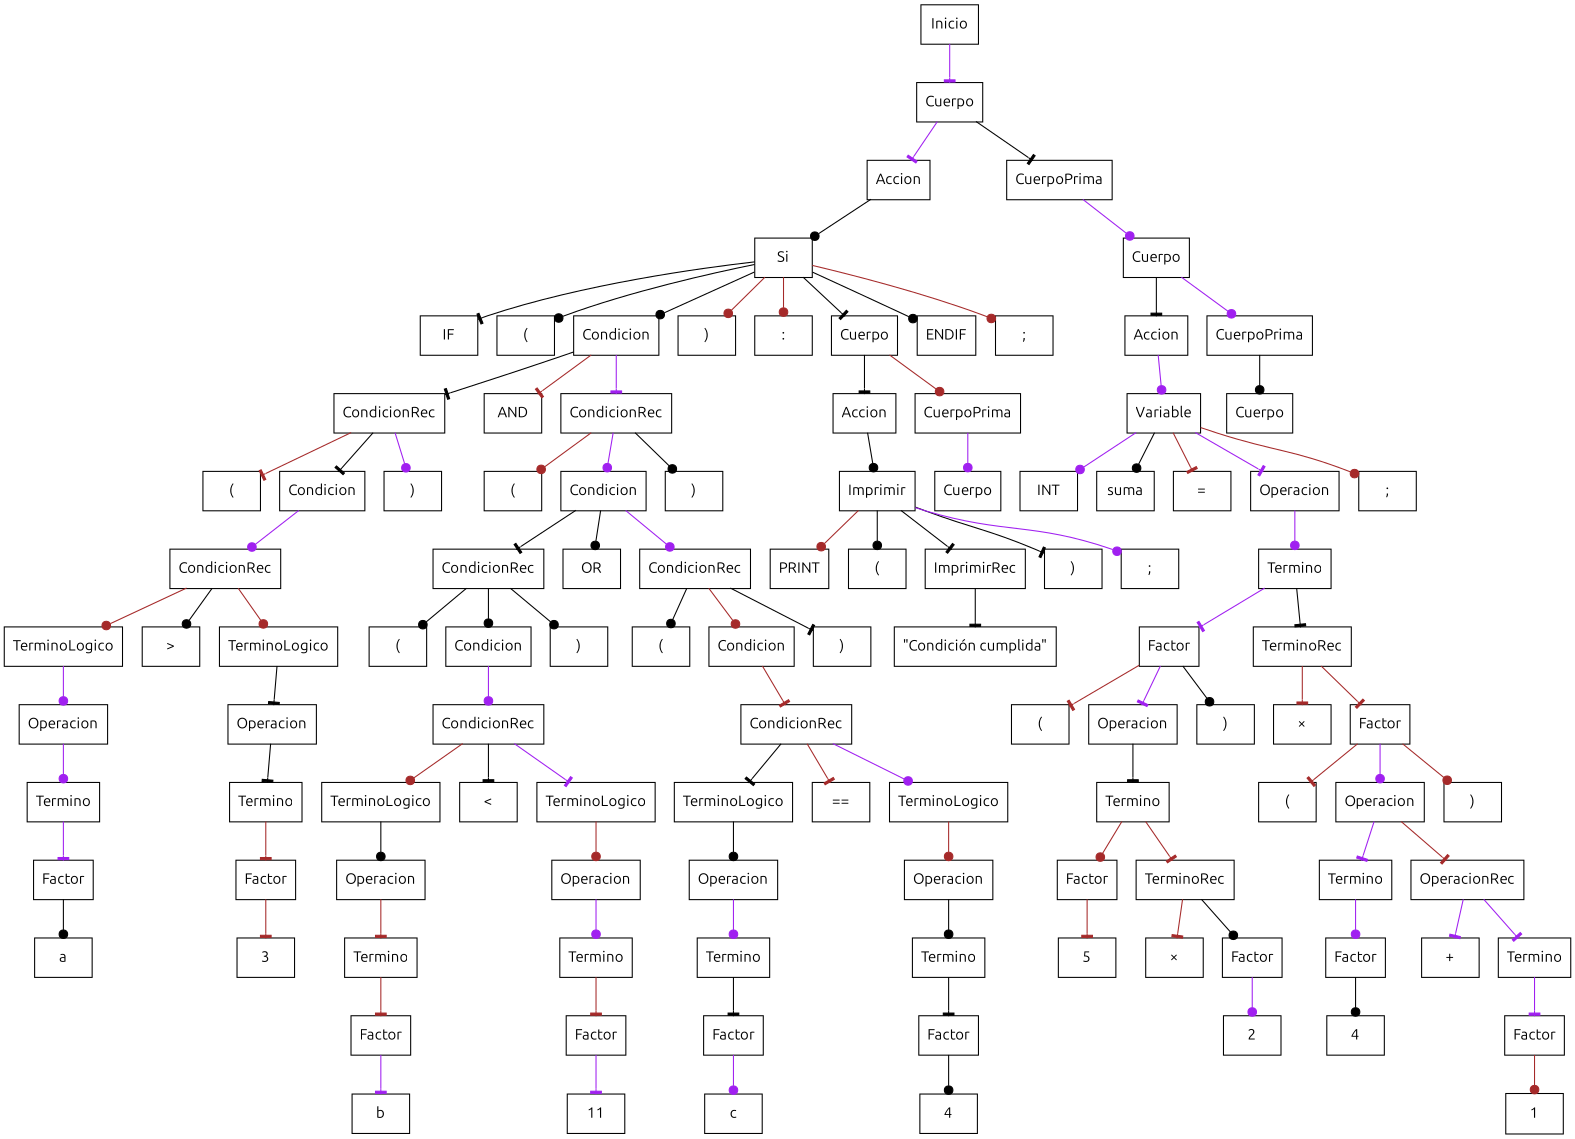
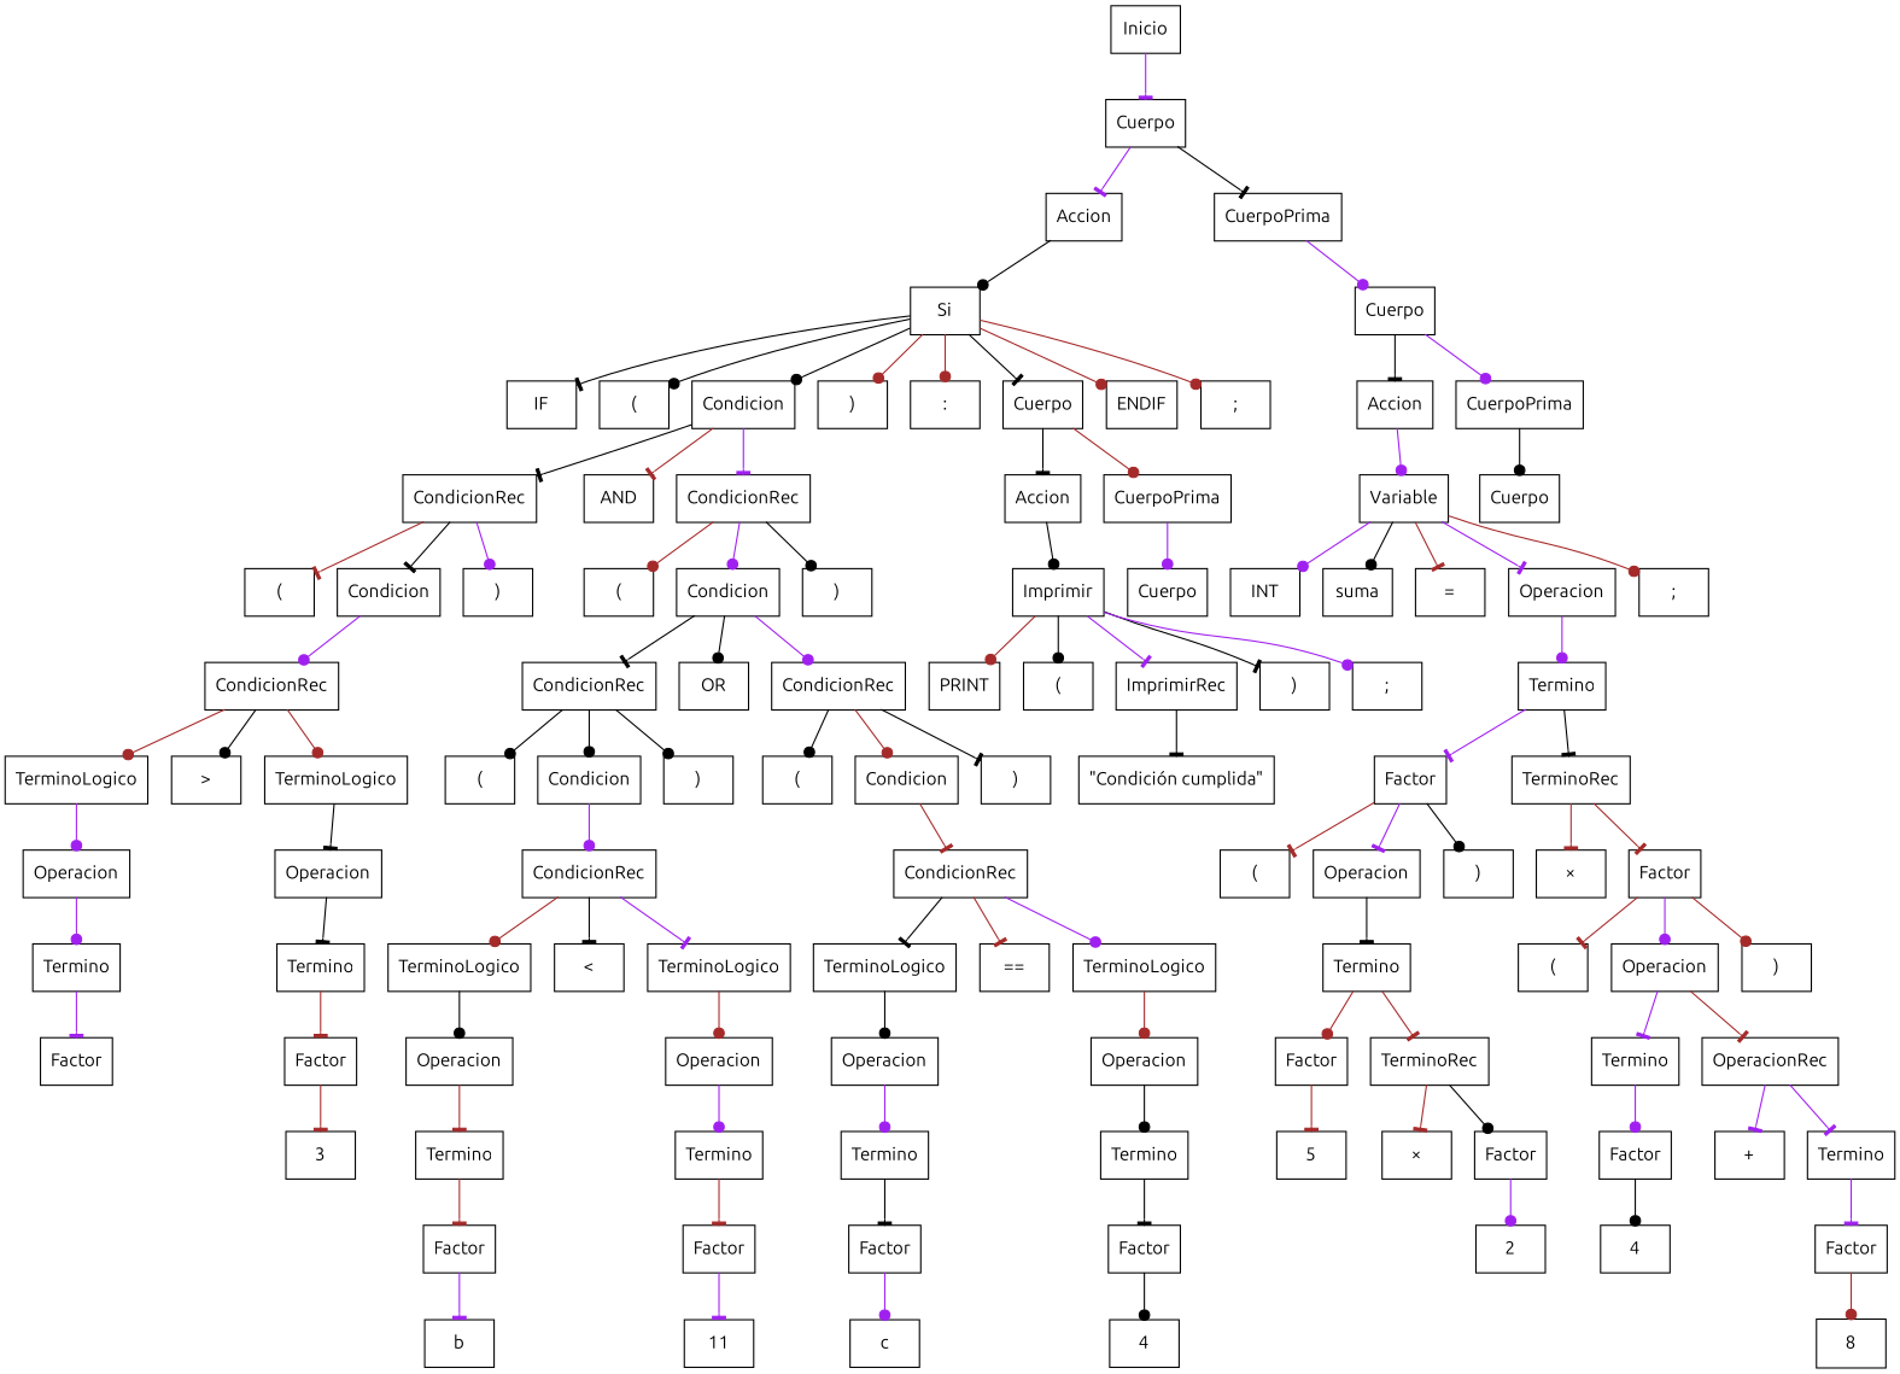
  digraph {
    fontname=Ubuntu
    node [fontname=Ubuntu shape=record]
    edge [arrowhead=dot color=black fontname=Ubuntu]
    n1 [label=Inicio]
    n2 [label=Cuerpo]
    n3 [label=Accion]
    n4 [label=CuerpoPrima]
    n5 [label=Si]
    n6 [label=Cuerpo]
    n7 [label=IF]
    n8 [label="("]
    n9 [label=Condicion]
    n10 [label=")"]
    n11 [label=":"]
    n12 [label=Cuerpo]
    n13 [label=ENDIF]
    n14 [label=";"]
    n15 [label=CondicionRec]
    n16 [label=AND]
    n17 [label=CondicionRec]
    n18 [label=Accion]
    n19 [label=CuerpoPrima]
    n20 [label="("]
    n21 [label=Condicion]
    n22 [label=")"]
    n23 [label="("]
    n24 [label=Condicion]
    n25 [label=")"]
    n26 [label=CondicionRec]
    n27 [label=TerminoLogico]
    n28 [label="\>"]
    n29 [label=TerminoLogico]
    n30 [label=Operacion]
    n31 [label=Operacion]
    n32 [label=Termino]
    n33 [label=Factor]
-   n34 [label=a]
    n35 [label=Termino]
    n36 [label=Factor]
    n37 [label=3]
    n38 [label=CondicionRec]
    n39 [label=OR]
    n40 [label=CondicionRec]
    n41 [label="("]
    n42 [label=Condicion]
    n43 [label=")"]
    n44 [label="("]
    n45 [label=Condicion]
    n46 [label=")"]
    n47 [label=CondicionRec]
    n48 [label=TerminoLogico]
    n49 [label="\<"]
    n50 [label=TerminoLogico]
    n51 [label=Operacion]
    n52 [label=Operacion]
    n53 [label=Termino]
    n54 [label=Factor]
    n55 [label=b]
    n56 [label=Termino]
    n57 [label=Factor]
    n58 [label=11]
    n59 [label=CondicionRec]
    n60 [label=TerminoLogico]
    n61 [label="=="]
    n62 [label=TerminoLogico]
    n63 [label=Operacion]
    n64 [label=Operacion]
    n65 [label=Termino]
    n66 [label=Factor]
    n67 [label=c]
    n68 [label=Termino]
    n69 [label=Factor]
    n70 [label=4]
    n71 [label=Imprimir]
    n72 [label=Cuerpo]
    n73 [label=PRINT]
    n74 [label="("]
    n75 [label=ImprimirRec]
    n76 [label=")"]
    n77 [label=";"]
    n78 [label="\"Condición cumplida\""]
    n79 [label=Accion]
    n80 [label=CuerpoPrima]
    n81 [label=Variable]
    n82 [label=Cuerpo]
    n83 [label=INT]
    n84 [label=suma]
    n85 [label="="]
    n86 [label=Operacion]
    n87 [label=";"]
    n88 [label=Termino]
    n89 [label=Factor]
    n90 [label=TerminoRec]
    n91 [label="("]
    n92 [label=Operacion]
    n93 [label=")"]
    n94 [label="×"]
    n95 [label=Factor]
    n96 [label=Termino]
    n97 [label=Factor]
    n98 [label=TerminoRec]
    n99 [label=5]
    n100 [label="×"]
    n101 [label=Factor]
    n102 [label=2]
    n103 [label="("]
    n104 [label=Operacion]
    n105 [label=")"]
    n106 [label=Termino]
    n107 [label=OperacionRec]
    n108 [label=Factor]
    n109 [label="+"]
    n110 [label=Termino]
    n111 [label=4]
    n112 [label=Factor]
-   n113 [label=1]
+   n113 [label=8]
    n1 -> n2 [arrowhead=tee color=purple]
    n2 -> n3 [arrowhead=tee color=purple]
    n2 -> n4 [arrowhead=tee]
    n3 -> n5
    n4 -> n6 [color=purple]
    n5 -> n7 [arrowhead=tee]
    n5 -> n8
    n5 -> n9
    n5 -> n10 [color=brown]
    n5 -> n11 [color=brown]
    n5 -> n12 [arrowhead=tee]
-   n5 -> n13
+   n5 -> n13 [color=brown]
    n5 -> n14 [color=brown]
    n6 -> n79 [arrowhead=tee]
    n6 -> n80 [color=purple]
    n9 -> n15 [arrowhead=tee]
    n9 -> n16 [arrowhead=tee color=brown]
    n9 -> n17 [arrowhead=tee color=purple]
    n12 -> n18 [arrowhead=tee]
    n12 -> n19 [color=brown]
    n15 -> n20 [arrowhead=tee color=brown]
    n15 -> n21 [arrowhead=tee]
    n15 -> n22 [color=purple]
    n17 -> n23 [color=brown]
    n17 -> n24 [color=purple]
    n17 -> n25
    n18 -> n71
    n19 -> n72 [color=purple]
    n21 -> n26 [color=purple]
    n24 -> n38 [arrowhead=tee]
    n24 -> n39
    n24 -> n40 [color=purple]
    n26 -> n27 [color=brown]
    n26 -> n28
    n26 -> n29 [color=brown]
    n27 -> n30 [color=purple]
    n29 -> n31 [arrowhead=tee]
    n30 -> n32 [color=purple]
    n31 -> n35 [arrowhead=tee]
    n32 -> n33 [arrowhead=tee color=purple]
-   n33 -> n34
    n35 -> n36 [arrowhead=tee color=brown]
    n36 -> n37 [arrowhead=tee color=brown]
    n38 -> n41
    n38 -> n42
    n38 -> n43
    n40 -> n44
    n40 -> n45 [color=brown]
    n40 -> n46 [arrowhead=tee]
    n42 -> n47 [color=purple]
    n45 -> n59 [arrowhead=tee color=brown]
    n47 -> n48 [color=brown]
    n47 -> n49 [arrowhead=tee]
    n47 -> n50 [arrowhead=tee color=purple]
    n48 -> n51
    n50 -> n52 [color=brown]
    n51 -> n53 [arrowhead=tee color=brown]
    n52 -> n56 [color=purple]
    n53 -> n54 [arrowhead=tee color=brown]
    n54 -> n55 [arrowhead=tee color=purple]
    n56 -> n57 [arrowhead=tee color=brown]
    n57 -> n58 [arrowhead=tee color=purple]
    n59 -> n60 [arrowhead=tee]
    n59 -> n61 [arrowhead=tee color=brown]
    n59 -> n62 [color=purple]
    n60 -> n63
    n62 -> n64 [color=brown]
    n63 -> n65 [color=purple]
    n64 -> n68
    n65 -> n66 [arrowhead=tee]
    n66 -> n67 [color=purple]
    n68 -> n69 [arrowhead=tee]
    n69 -> n70
    n71 -> n73 [color=brown]
    n71 -> n74
-   n71 -> n75 [arrowhead=tee]
+   n71 -> n75 [arrowhead=tee color=purple]
    n71 -> n76 [arrowhead=tee]
    n71 -> n77 [color=purple]
    n75 -> n78 [arrowhead=tee]
    n79 -> n81 [color=purple]
    n80 -> n82
    n81 -> n83 [color=purple]
    n81 -> n84
    n81 -> n85 [arrowhead=tee color=brown]
    n81 -> n86 [arrowhead=tee color=purple]
    n81 -> n87 [color=brown]
    n86 -> n88 [color=purple]
    n88 -> n89 [arrowhead=tee color=purple]
    n88 -> n90 [arrowhead=tee]
    n89 -> n91 [arrowhead=tee color=brown]
    n89 -> n92 [arrowhead=tee color=purple]
    n89 -> n93
    n90 -> n94 [arrowhead=tee color=brown]
    n90 -> n95 [arrowhead=tee color=brown]
    n92 -> n96 [arrowhead=tee]
    n95 -> n103 [arrowhead=tee color=brown]
    n95 -> n104 [color=purple]
    n95 -> n105 [color=brown]
    n96 -> n97 [color=brown]
    n96 -> n98 [arrowhead=tee color=brown]
    n97 -> n99 [arrowhead=tee color=brown]
    n98 -> n100 [arrowhead=tee color=brown]
    n98 -> n101
    n101 -> n102 [color=purple]
    n104 -> n106 [arrowhead=tee color=purple]
    n104 -> n107 [arrowhead=tee color=brown]
    n106 -> n108 [color=purple]
    n107 -> n109 [arrowhead=tee color=purple]
    n107 -> n110 [arrowhead=tee color=purple]
    n108 -> n111
    n110 -> n112 [arrowhead=tee color=purple]
    n112 -> n113 [color=brown]
  }
